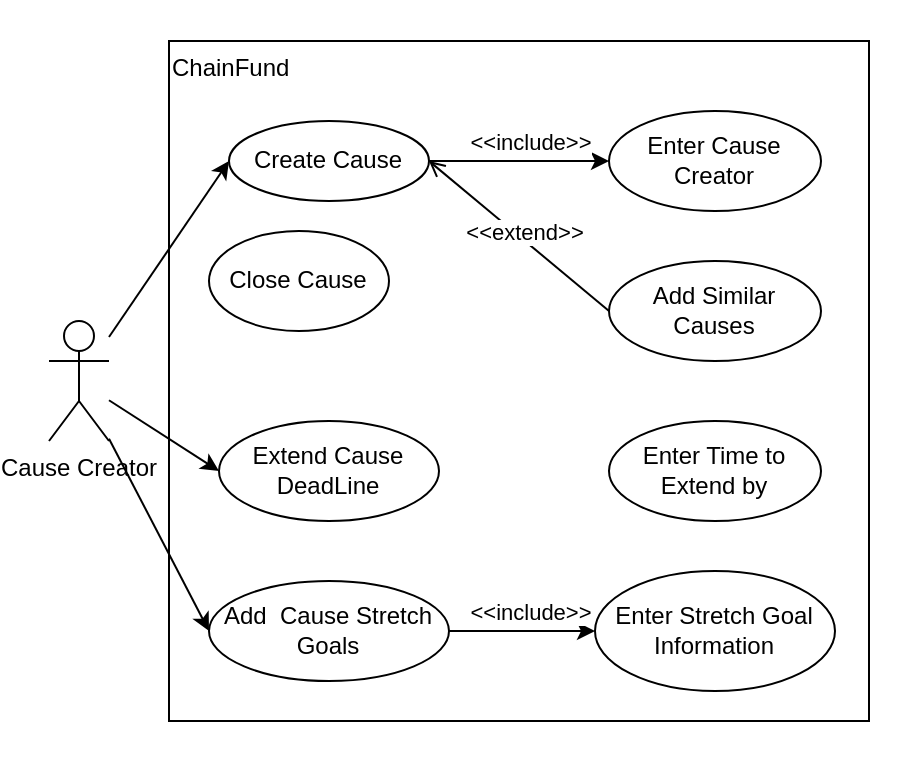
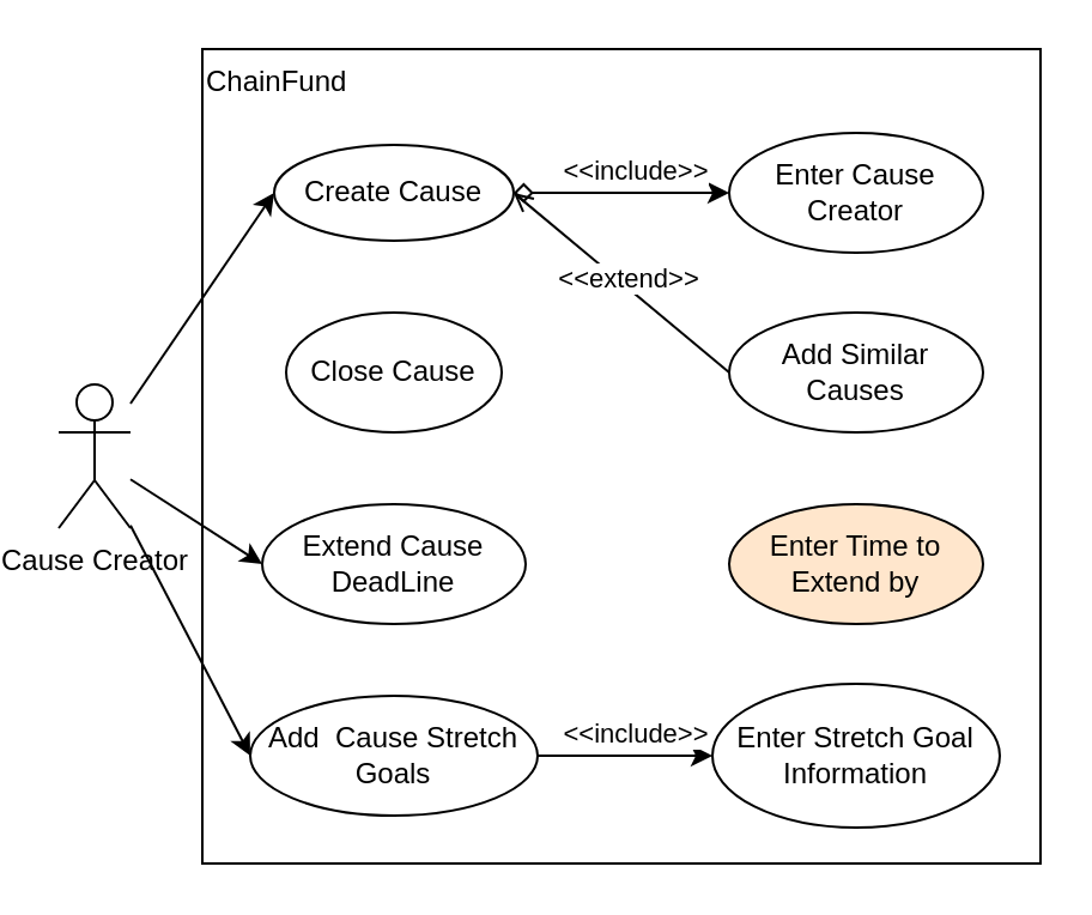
  <mxCell id="0" />
  <mxCell id="1" parent="0" />
  <mxCell id="2" value="&lt;div&gt;&lt;span&gt;ChainFund&lt;/span&gt;&lt;/div&gt;" style="rounded=0;whiteSpace=wrap;html=1;align=left;labelPosition=center;verticalLabelPosition=middle;verticalAlign=top;" vertex="1" parent="1"><mxGeometry x="80" y="20" width="350" height="340" as="geometry" /></mxCell>
  <mxCell id="3" value="Cause Creator" style="shape=umlActor;verticalLabelPosition=bottom;verticalAlign=top;html=1;outlineConnect=0;" vertex="1" parent="1"><mxGeometry x="20" y="160" width="30" height="60" as="geometry" /></mxCell>
  <mxCell id="4" value="Create Cause" style="ellipse;whiteSpace=wrap;html=1;align=center;" vertex="1" parent="1"><mxGeometry x="110" y="60" width="100" height="40" as="geometry" /></mxCell>
  <mxCell id="5" value="Extend Cause DeadLine" style="ellipse;whiteSpace=wrap;html=1;align=center;" vertex="1" parent="1"><mxGeometry x="105" y="210" width="110" height="50" as="geometry" /></mxCell>
  <mxCell id="6" value="Add&amp;nbsp; Cause Stretch Goals" style="ellipse;whiteSpace=wrap;html=1;align=center;" vertex="1" parent="1"><mxGeometry x="100" y="290" width="120" height="50" as="geometry" /></mxCell>
- <mxCell id="7" value="Close Cause" style="ellipse;whiteSpace=wrap;html=1;align=center;" vertex="1" parent="1"><mxGeometry x="100" y="115" width="90" height="50" as="geometry" /></mxCell>
+ <mxCell id="7" value="Close Cause" style="ellipse;whiteSpace=wrap;html=1;align=center;" vertex="1" parent="1"><mxGeometry x="115" y="130" width="90" height="50" as="geometry" /></mxCell>
  <mxCell id="8" value="" style="endArrow=classic;html=1;entryX=0;entryY=0.5;entryDx=0;entryDy=0;" edge="1" parent="1" source="3" target="4"><mxGeometry width="50" height="50" relative="1" as="geometry"><mxPoint x="220" y="240" as="sourcePoint" /><mxPoint x="270" y="190" as="targetPoint" /></mxGeometry></mxCell>
  <mxCell id="9" value="" style="endArrow=classic;html=1;entryX=0;entryY=0.5;entryDx=0;entryDy=0;" edge="1" parent="1" source="3" target="5"><mxGeometry width="50" height="50" relative="1" as="geometry"><mxPoint x="0" y="187.778" as="sourcePoint" /><mxPoint x="120" y="90" as="targetPoint" /></mxGeometry></mxCell>
  <mxCell id="10" value="" style="endArrow=classic;html=1;entryX=0;entryY=0.5;entryDx=0;entryDy=0;" edge="1" parent="1" source="3" target="6"><mxGeometry width="50" height="50" relative="1" as="geometry"><mxPoint x="20" y="207.778" as="sourcePoint" /><mxPoint x="140" y="110" as="targetPoint" /></mxGeometry></mxCell>
  <mxCell id="11" value="Enter Cause Creator" style="ellipse;whiteSpace=wrap;html=1;align=center;" vertex="1" parent="1"><mxGeometry x="300" y="55" width="106" height="50" as="geometry" /></mxCell>
- <mxCell id="12" value="" style="endArrow=none;html=1;entryX=1;entryY=0.5;entryDx=0;entryDy=0;exitX=0;exitY=0.5;exitDx=0;exitDy=0;startArrow=classic;startFill=1;endFill=0;" edge="1" parent="1" source="11" target="4"><mxGeometry width="50" height="50" relative="1" as="geometry"><mxPoint x="0" y="187.778" as="sourcePoint" /><mxPoint x="120" y="90" as="targetPoint" /></mxGeometry></mxCell>
+ <mxCell id="12" value="" style="endArrow=diamond;html=1;entryX=1;entryY=0.5;entryDx=0;entryDy=0;exitX=0;exitY=0.5;exitDx=0;exitDy=0;startArrow=classic;startFill=1;endFill=0;" edge="1" parent="1" source="11" target="4"><mxGeometry width="50" height="50" relative="1" as="geometry"><mxPoint x="0" y="187.778" as="sourcePoint" /><mxPoint x="120" y="90" as="targetPoint" /></mxGeometry></mxCell>
  <mxCell id="13" value="&amp;lt;&amp;lt;include&amp;gt;&amp;gt;" style="edgeLabel;html=1;align=center;verticalAlign=middle;resizable=0;points=[];" vertex="1" connectable="0" parent="12"><mxGeometry x="-0.227" y="4" relative="1" as="geometry"><mxPoint x="-5" y="-14" as="offset" /></mxGeometry></mxCell>
  <mxCell id="14" value="Enter Stretch Goal Information" style="ellipse;whiteSpace=wrap;html=1;align=center;" vertex="1" parent="1"><mxGeometry x="293" y="285" width="120" height="60" as="geometry" /></mxCell>
  <mxCell id="15" value="" style="endArrow=none;html=1;exitX=0;exitY=0.5;exitDx=0;exitDy=0;startArrow=classic;startFill=1;endFill=0;entryX=1;entryY=0.5;entryDx=0;entryDy=0;" edge="1" parent="1" source="14" target="6"><mxGeometry width="50" height="50" relative="1" as="geometry"><mxPoint x="311" y="130" as="sourcePoint" /><mxPoint x="221" y="130" as="targetPoint" /></mxGeometry></mxCell>
  <mxCell id="16" value="&amp;lt;&amp;lt;include&amp;gt;&amp;gt;" style="edgeLabel;html=1;align=center;verticalAlign=middle;resizable=0;points=[];" vertex="1" connectable="0" parent="15"><mxGeometry x="-0.227" y="4" relative="1" as="geometry"><mxPoint x="-5" y="-14" as="offset" /></mxGeometry></mxCell>
- <mxCell id="17" value="Enter Time to Extend by" style="ellipse;whiteSpace=wrap;html=1;align=center;" vertex="1" parent="1"><mxGeometry x="300" y="210" width="106" height="50" as="geometry" /></mxCell>
+ <mxCell id="17" value="Enter Time to Extend by" style="ellipse;whiteSpace=wrap;html=1;align=center;fillColor=#ffe6cc;" vertex="1" parent="1"><mxGeometry x="300" y="210" width="106" height="50" as="geometry" /></mxCell>
  <mxCell id="18" value="Add Similar Causes" style="ellipse;whiteSpace=wrap;html=1;align=center;" vertex="1" parent="1"><mxGeometry x="300" y="130" width="106" height="50" as="geometry" /></mxCell>
  <mxCell id="19" value="" style="endArrow=open;html=1;exitX=0;exitY=0.5;exitDx=0;exitDy=0;startArrow=none;startFill=0;endFill=0;entryX=1;entryY=0.5;entryDx=0;entryDy=0;" edge="1" parent="1" source="18" target="4"><mxGeometry width="50" height="50" relative="1" as="geometry"><mxPoint x="306" y="250" as="sourcePoint" /><mxPoint x="210" y="160" as="targetPoint" /></mxGeometry></mxCell>
  <mxCell id="20" value="&amp;lt;&amp;lt;extend&amp;gt;&amp;gt;" style="edgeLabel;html=1;align=center;verticalAlign=middle;resizable=0;points=[];" vertex="1" connectable="0" parent="19"><mxGeometry x="-0.227" y="4" relative="1" as="geometry"><mxPoint x="-5" y="-14" as="offset" /></mxGeometry></mxCell>
